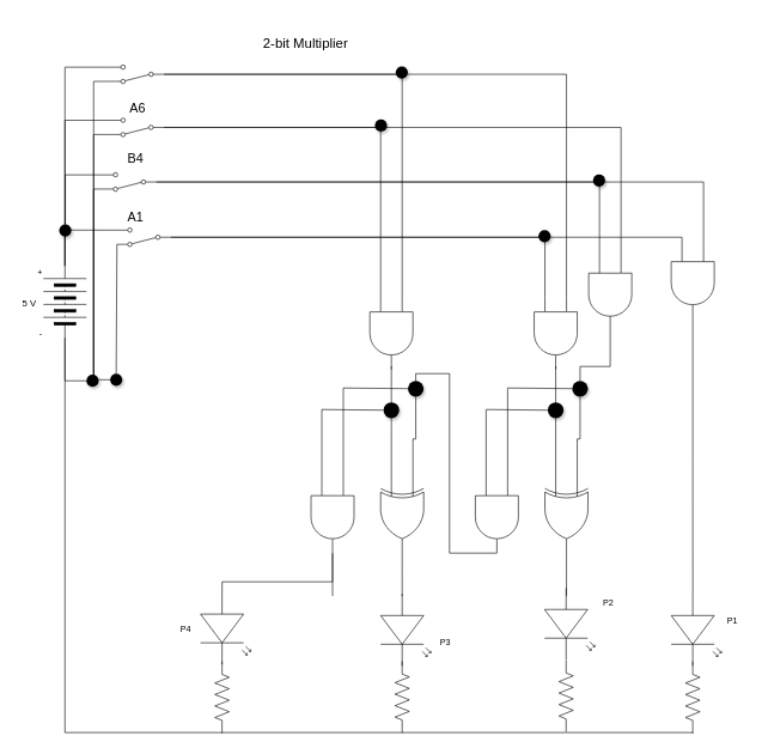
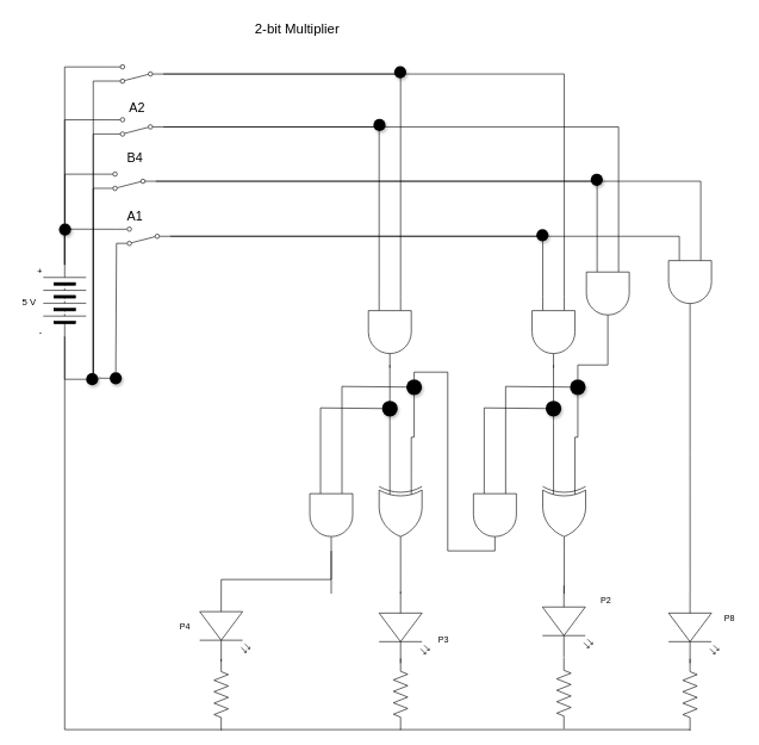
  <mxCell id="0" />
  <mxCell id="1" parent="0" />
  <mxCell id="2" style="html=1;exitX=1;exitY=0.5;exitDx=0;exitDy=0;endArrow=none;endFill=0;rounded=0;entryX=1;entryY=0.88;entryDx=0;entryDy=0;" parent="1" source="5" target="10" edge="1"><mxGeometry relative="1" as="geometry"><mxPoint x="130" y="340" as="targetPoint" /><Array as="points"><mxPoint x="90" y="320" /></Array></mxGeometry></mxCell>
  <mxCell id="3" style="edgeStyle=orthogonalEdgeStyle;rounded=0;html=1;entryX=1;entryY=0.88;entryDx=0;entryDy=0;fontSize=18;endArrow=none;endFill=0;" parent="1" source="5" target="42" edge="1"><mxGeometry relative="1" as="geometry"><Array as="points"><mxPoint x="90" y="167" /></Array></mxGeometry></mxCell>
  <mxCell id="4" style="edgeStyle=orthogonalEdgeStyle;rounded=0;html=1;entryX=1;entryY=0.88;entryDx=0;entryDy=0;fontSize=18;endArrow=none;endFill=0;" parent="1" source="5" target="43" edge="1"><mxGeometry relative="1" as="geometry"><Array as="points"><mxPoint x="90" y="93" /></Array></mxGeometry></mxCell>
  <mxCell id="5" value="" style="pointerEvents=1;verticalLabelPosition=bottom;shadow=0;dashed=0;align=center;html=1;verticalAlign=top;shape=mxgraph.electrical.miscellaneous.batteryStack;rotation=-90;" parent="1" vertex="1"><mxGeometry x="40" y="390" width="100" height="60" as="geometry" /></mxCell>
  <mxCell id="6" value="+" style="text;html=1;align=center;verticalAlign=middle;resizable=0;points=[];autosize=1;strokeColor=none;fillColor=none;" parent="1" vertex="1"><mxGeometry x="40" y="364" width="30" height="30" as="geometry" /></mxCell>
  <mxCell id="7" value="-" style="text;html=1;align=center;verticalAlign=middle;resizable=0;points=[];autosize=1;strokeColor=none;fillColor=none;" parent="1" vertex="1"><mxGeometry x="41" y="450" width="30" height="30" as="geometry" /></mxCell>
  <mxCell id="8" value="" style="verticalLabelPosition=bottom;shadow=0;dashed=0;align=center;html=1;verticalAlign=top;shape=mxgraph.electrical.opto_electronics.led_2;pointerEvents=1;fontFamily=Helvetica;fontSize=11;fontColor=default;rotation=90;" parent="1" vertex="1"><mxGeometry x="264" y="840" width="100" height="70" as="geometry" /></mxCell>
  <mxCell id="9" style="edgeStyle=none;rounded=0;html=1;exitX=1;exitY=0.12;exitDx=0;exitDy=0;endArrow=none;endFill=0;entryX=0.5;entryY=0;entryDx=0;entryDy=0;" parent="1" source="10" target="20" edge="1"><mxGeometry relative="1" as="geometry"><mxPoint x="170" y="520" as="targetPoint" /></mxGeometry></mxCell>
  <mxCell id="10" value="" style="shape=mxgraph.electrical.electro-mechanical.twoWaySwitch;aspect=fixed;elSwitchState=2;rotation=-180;" parent="1" vertex="1"><mxGeometry x="162.5" y="317" width="75" height="26" as="geometry" /></mxCell>
- <mxCell id="11" value="2-bit Multiplier" style="text;html=1;align=center;verticalAlign=middle;resizable=0;points=[];autosize=1;strokeColor=none;fillColor=none;fontSize=19;" parent="1" vertex="1"><mxGeometry x="355" y="40" width="140" height="40" as="geometry" /></mxCell>
+ <mxCell id="11" value="2-bit Multiplier" style="text;html=1;align=center;verticalAlign=middle;resizable=0;points=[];autosize=1;strokeColor=none;fillColor=none;fontSize=19;" parent="1" vertex="1"><mxGeometry x="345" y="20" width="140" height="40" as="geometry" /></mxCell>
  <mxCell id="12" value="&lt;font style=&quot;font-size: 18px;&quot;&gt;A1&lt;/font&gt;" style="text;html=1;align=center;verticalAlign=middle;resizable=0;points=[];autosize=1;strokeColor=none;fillColor=none;fontSize=11;fontFamily=Helvetica;fontColor=default;" parent="1" vertex="1"><mxGeometry x="162.5" y="282" width="50" height="40" as="geometry" /></mxCell>
  <mxCell id="13" value="5 V" style="text;html=1;align=center;verticalAlign=middle;resizable=0;points=[];autosize=1;strokeColor=none;fillColor=none;fontSize=13;" parent="1" vertex="1"><mxGeometry x="20" y="406" width="40" height="30" as="geometry" /></mxCell>
  <mxCell id="14" style="edgeStyle=orthogonalEdgeStyle;html=1;entryX=1;entryY=0.88;entryDx=0;entryDy=0;rounded=0;endArrow=none;endFill=0;" parent="1" source="15" target="18" edge="1"><mxGeometry relative="1" as="geometry"><Array as="points"><mxPoint x="91" y="243" /></Array></mxGeometry></mxCell>
  <mxCell id="15" value="" style="ellipse;whiteSpace=wrap;html=1;aspect=fixed;fontFamily=Helvetica;fontSize=11;fillColor=#000000;fontColor=#ffffff;strokeColor=none;fillStyle=solid;shadow=1;" parent="1" vertex="1"><mxGeometry x="82" y="312" width="17" height="17" as="geometry" /></mxCell>
  <mxCell id="16" value="" style="pointerEvents=1;verticalLabelPosition=bottom;shadow=0;dashed=0;align=center;html=1;verticalAlign=top;shape=mxgraph.electrical.resistors.resistor_2;rotation=-90;" parent="1" vertex="1"><mxGeometry x="259" y="961" width="100" height="20" as="geometry" /></mxCell>
  <mxCell id="17" style="edgeStyle=orthogonalEdgeStyle;rounded=0;html=1;exitX=1;exitY=0.12;exitDx=0;exitDy=0;endArrow=none;endFill=0;" parent="1" source="18" edge="1"><mxGeometry relative="1" as="geometry"><mxPoint x="130" y="530" as="targetPoint" /><Array as="points"><mxPoint x="130" y="263" /></Array></mxGeometry></mxCell>
  <mxCell id="18" value="" style="shape=mxgraph.electrical.electro-mechanical.twoWaySwitch;aspect=fixed;elSwitchState=2;rotation=-180;" parent="1" vertex="1"><mxGeometry x="142.5" y="240" width="75" height="26" as="geometry" /></mxCell>
  <mxCell id="19" style="edgeStyle=orthogonalEdgeStyle;rounded=0;html=1;entryX=0.974;entryY=0.395;entryDx=0;entryDy=0;entryPerimeter=0;endArrow=none;endFill=0;" parent="1" source="20" target="24" edge="1"><mxGeometry relative="1" as="geometry" /></mxCell>
  <mxCell id="20" value="" style="ellipse;whiteSpace=wrap;html=1;aspect=fixed;fontFamily=Helvetica;fontSize=11;fillColor=#000000;fontColor=#ffffff;strokeColor=none;fillStyle=solid;shadow=1;" parent="1" vertex="1"><mxGeometry x="153" y="520" width="17" height="17" as="geometry" /></mxCell>
  <mxCell id="21" value="" style="edgeStyle=orthogonalEdgeStyle;rounded=0;html=1;entryX=0;entryY=0.5;entryDx=0;entryDy=0;entryPerimeter=0;endArrow=none;endFill=0;" parent="1" source="5" target="24" edge="1"><mxGeometry relative="1" as="geometry"><mxPoint x="90.016" y="470" as="sourcePoint" /><mxPoint x="190" y="530" as="targetPoint" /><Array as="points" /></mxGeometry></mxCell>
  <mxCell id="22" style="edgeStyle=orthogonalEdgeStyle;rounded=0;html=1;entryX=1;entryY=0.12;entryDx=0;entryDy=0;fontSize=18;endArrow=none;endFill=0;" parent="1" source="24" target="42" edge="1"><mxGeometry relative="1" as="geometry"><Array as="points"><mxPoint x="130" y="187" /></Array></mxGeometry></mxCell>
  <mxCell id="23" style="edgeStyle=orthogonalEdgeStyle;rounded=0;html=1;entryX=1;entryY=0.12;entryDx=0;entryDy=0;fontSize=18;endArrow=none;endFill=0;" parent="1" source="24" target="43" edge="1"><mxGeometry relative="1" as="geometry"><Array as="points"><mxPoint x="130" y="113" /></Array></mxGeometry></mxCell>
  <mxCell id="24" value="" style="ellipse;whiteSpace=wrap;html=1;aspect=fixed;fontFamily=Helvetica;fontSize=11;fillColor=#000000;fontColor=#ffffff;strokeColor=none;fillStyle=solid;shadow=1;" parent="1" vertex="1"><mxGeometry x="120" y="521.5" width="17" height="17" as="geometry" /></mxCell>
  <mxCell id="25" style="edgeStyle=orthogonalEdgeStyle;rounded=0;html=1;entryX=0;entryY=0.57;entryDx=0;entryDy=0;entryPerimeter=0;endArrow=none;endFill=0;" parent="1" source="28" target="35" edge="1"><mxGeometry relative="1" as="geometry" /></mxCell>
  <mxCell id="26" style="edgeStyle=orthogonalEdgeStyle;rounded=0;html=1;exitX=0;exitY=0.75;exitDx=0;exitDy=0;exitPerimeter=0;entryX=0;entryY=0.5;entryDx=0;entryDy=0;endArrow=none;endFill=0;" parent="1" source="28" target="10" edge="1"><mxGeometry relative="1" as="geometry"><Array as="points"><mxPoint x="950" y="330" /></Array></mxGeometry></mxCell>
  <mxCell id="27" style="edgeStyle=orthogonalEdgeStyle;rounded=0;html=1;exitX=0;exitY=0.25;exitDx=0;exitDy=0;exitPerimeter=0;entryX=0;entryY=0.5;entryDx=0;entryDy=0;endArrow=none;endFill=0;" parent="1" source="28" target="18" edge="1"><mxGeometry relative="1" as="geometry"><Array as="points"><mxPoint x="980" y="253" /></Array></mxGeometry></mxCell>
  <mxCell id="28" value="" style="verticalLabelPosition=bottom;shadow=0;dashed=0;align=center;html=1;verticalAlign=top;shape=mxgraph.electrical.logic_gates.logic_gate;operation=and;rotation=90;" parent="1" vertex="1"><mxGeometry x="915" y="364" width="100" height="60" as="geometry" /></mxCell>
  <mxCell id="29" value="P4" style="text;html=1;align=center;verticalAlign=middle;resizable=0;points=[];autosize=1;strokeColor=none;fillColor=none;" parent="1" vertex="1"><mxGeometry x="237.5" y="862" width="40" height="30" as="geometry" /></mxCell>
  <mxCell id="30" value="" style="verticalLabelPosition=bottom;shadow=0;dashed=0;align=center;html=1;verticalAlign=top;shape=mxgraph.electrical.opto_electronics.led_2;pointerEvents=1;fontFamily=Helvetica;fontSize=11;fontColor=default;rotation=90;" parent="1" vertex="1"><mxGeometry x="515" y="842" width="100" height="70" as="geometry" /></mxCell>
  <mxCell id="31" value="" style="pointerEvents=1;verticalLabelPosition=bottom;shadow=0;dashed=0;align=center;html=1;verticalAlign=top;shape=mxgraph.electrical.resistors.resistor_2;rotation=-90;" parent="1" vertex="1"><mxGeometry x="510" y="960.5" width="100" height="20" as="geometry" /></mxCell>
  <mxCell id="32" value="" style="verticalLabelPosition=bottom;shadow=0;dashed=0;align=center;html=1;verticalAlign=top;shape=mxgraph.electrical.opto_electronics.led_2;pointerEvents=1;fontFamily=Helvetica;fontSize=11;fontColor=default;rotation=90;" parent="1" vertex="1"><mxGeometry x="743.5" y="833.5" width="100" height="70" as="geometry" /></mxCell>
  <mxCell id="33" style="edgeStyle=none;html=1;" edge="1" parent="1" source="34" target="32"><mxGeometry relative="1" as="geometry" /></mxCell>
  <mxCell id="34" value="" style="pointerEvents=1;verticalLabelPosition=bottom;shadow=0;dashed=0;align=center;html=1;verticalAlign=top;shape=mxgraph.electrical.resistors.resistor_2;rotation=-90;" parent="1" vertex="1"><mxGeometry x="738.5" y="959" width="100" height="20" as="geometry" /></mxCell>
  <mxCell id="35" value="" style="verticalLabelPosition=bottom;shadow=0;dashed=0;align=center;html=1;verticalAlign=top;shape=mxgraph.electrical.opto_electronics.led_2;pointerEvents=1;fontFamily=Helvetica;fontSize=11;fontColor=default;rotation=90;" parent="1" vertex="1"><mxGeometry x="920" y="842" width="100" height="70" as="geometry" /></mxCell>
  <mxCell id="36" style="edgeStyle=orthogonalEdgeStyle;rounded=0;html=1;entryX=0;entryY=0.5;entryDx=0;entryDy=0;endArrow=none;endFill=0;" edge="1" parent="1" source="37" target="5"><mxGeometry relative="1" as="geometry"><Array as="points"><mxPoint x="965" y="1020" /><mxPoint x="90" y="1020" /></Array></mxGeometry></mxCell>
  <mxCell id="37" value="" style="pointerEvents=1;verticalLabelPosition=bottom;shadow=0;dashed=0;align=center;html=1;verticalAlign=top;shape=mxgraph.electrical.resistors.resistor_2;rotation=-90;" parent="1" vertex="1"><mxGeometry x="915" y="961" width="100" height="20" as="geometry" /></mxCell>
  <mxCell id="38" value="P3" style="text;html=1;align=center;verticalAlign=middle;resizable=0;points=[];autosize=1;strokeColor=none;fillColor=none;" parent="1" vertex="1"><mxGeometry x="600" y="880" width="40" height="30" as="geometry" /></mxCell>
  <mxCell id="39" value="P2" style="text;html=1;align=center;verticalAlign=middle;resizable=0;points=[];autosize=1;strokeColor=none;fillColor=none;" parent="1" vertex="1"><mxGeometry x="827" y="824" width="40" height="30" as="geometry" /></mxCell>
- <mxCell id="40" value="P1" style="text;html=1;align=center;verticalAlign=middle;resizable=0;points=[];autosize=1;strokeColor=none;fillColor=none;" parent="1" vertex="1"><mxGeometry x="1000" y="850" width="40" height="30" as="geometry" /></mxCell>
+ <mxCell id="40" value="P8" style="text;html=1;align=center;verticalAlign=middle;resizable=0;points=[];autosize=1;strokeColor=none;fillColor=none;" parent="1" vertex="1"><mxGeometry x="1000" y="850" width="40" height="30" as="geometry" /></mxCell>
  <mxCell id="41" value="&lt;font style=&quot;font-size: 18px;&quot;&gt;B4&lt;/font&gt;" style="text;html=1;align=center;verticalAlign=middle;resizable=0;points=[];autosize=1;strokeColor=none;fillColor=none;fontSize=11;fontFamily=Helvetica;fontColor=default;" parent="1" vertex="1"><mxGeometry x="162.5" y="200" width="50" height="40" as="geometry" /></mxCell>
  <mxCell id="42" value="" style="shape=mxgraph.electrical.electro-mechanical.twoWaySwitch;aspect=fixed;elSwitchState=2;rotation=-180;" parent="1" vertex="1"><mxGeometry x="153" y="164" width="75" height="26" as="geometry" /></mxCell>
  <mxCell id="43" value="" style="shape=mxgraph.electrical.electro-mechanical.twoWaySwitch;aspect=fixed;elSwitchState=2;rotation=-180;" parent="1" vertex="1"><mxGeometry x="153" y="90" width="75" height="26" as="geometry" /></mxCell>
- <mxCell id="44" value="A6" style="text;html=1;align=center;verticalAlign=middle;resizable=0;points=[];autosize=1;strokeColor=none;fillColor=none;fontSize=18;" parent="1" vertex="1"><mxGeometry x="165.5" width="50" height="40" as="geometry" y="130" /></mxCell>
+ <mxCell id="44" value="A2" style="text;html=1;align=center;verticalAlign=middle;resizable=0;points=[];autosize=1;strokeColor=none;fillColor=none;fontSize=18;" parent="1" vertex="1"><mxGeometry x="165.5" width="50" height="40" as="geometry" y="130" /></mxCell>
  <mxCell id="45" style="edgeStyle=orthogonalEdgeStyle;html=1;entryX=0;entryY=0.57;entryDx=0;entryDy=0;entryPerimeter=0;rounded=0;endArrow=none;endFill=0;" edge="1" parent="1" source="69" target="8"><mxGeometry relative="1" as="geometry"><Array as="points"><mxPoint x="463" y="810" /><mxPoint x="310" y="810" /><mxPoint x="310" y="825" /></Array></mxGeometry></mxCell>
  <mxCell id="46" style="edgeStyle=orthogonalEdgeStyle;rounded=0;html=1;exitX=0;exitY=0.75;exitDx=0;exitDy=0;exitPerimeter=0;entryX=0;entryY=0.5;entryDx=0;entryDy=0;endArrow=none;endFill=0;" edge="1" parent="1" source="48" target="10"><mxGeometry relative="1" as="geometry" /></mxCell>
  <mxCell id="47" style="edgeStyle=orthogonalEdgeStyle;rounded=0;html=1;exitX=0;exitY=0.25;exitDx=0;exitDy=0;exitPerimeter=0;entryX=0;entryY=0.5;entryDx=0;entryDy=0;endArrow=none;endFill=0;" edge="1" parent="1" source="48" target="43"><mxGeometry relative="1" as="geometry" /></mxCell>
  <mxCell id="48" value="" style="verticalLabelPosition=bottom;shadow=0;dashed=0;align=center;html=1;verticalAlign=top;shape=mxgraph.electrical.logic_gates.logic_gate;operation=and;rotation=90;" vertex="1" parent="1"><mxGeometry x="724" y="434" width="100" height="60" as="geometry" /></mxCell>
  <mxCell id="49" style="edgeStyle=orthogonalEdgeStyle;rounded=0;html=1;exitX=0;exitY=0.75;exitDx=0;exitDy=0;exitPerimeter=0;entryX=0;entryY=0.5;entryDx=0;entryDy=0;endArrow=none;endFill=0;" edge="1" parent="1" source="51" target="42"><mxGeometry relative="1" as="geometry" /></mxCell>
  <mxCell id="50" style="edgeStyle=orthogonalEdgeStyle;rounded=0;html=1;exitX=0;exitY=0.25;exitDx=0;exitDy=0;exitPerimeter=0;entryX=0;entryY=0.5;entryDx=0;entryDy=0;endArrow=none;endFill=0;" edge="1" parent="1" source="51" target="43"><mxGeometry relative="1" as="geometry" /></mxCell>
  <mxCell id="51" value="" style="verticalLabelPosition=bottom;shadow=0;dashed=0;align=center;html=1;verticalAlign=top;shape=mxgraph.electrical.logic_gates.logic_gate;operation=and;rotation=90;" vertex="1" parent="1"><mxGeometry x="495" y="434" width="100" height="60" as="geometry" /></mxCell>
  <mxCell id="52" style="edgeStyle=orthogonalEdgeStyle;rounded=0;html=1;exitX=1;exitY=0.5;exitDx=0;exitDy=0;exitPerimeter=0;entryX=0;entryY=0.5;entryDx=0;entryDy=0;endArrow=none;endFill=0;" edge="1" parent="1" source="55" target="62"><mxGeometry relative="1" as="geometry"><Array as="points"><mxPoint x="850" y="510" /><mxPoint x="808" y="510" /></Array></mxGeometry></mxCell>
  <mxCell id="53" style="edgeStyle=orthogonalEdgeStyle;rounded=0;html=1;exitX=0;exitY=0.75;exitDx=0;exitDy=0;exitPerimeter=0;endArrow=none;endFill=0;entryX=0;entryY=0.5;entryDx=0;entryDy=0;" edge="1" parent="1" source="55" target="18"><mxGeometry relative="1" as="geometry"><mxPoint x="260" y="270" as="targetPoint" /></mxGeometry></mxCell>
  <mxCell id="54" style="edgeStyle=orthogonalEdgeStyle;rounded=0;html=1;exitX=0;exitY=0.25;exitDx=0;exitDy=0;exitPerimeter=0;entryX=0;entryY=0.5;entryDx=0;entryDy=0;endArrow=none;endFill=0;" edge="1" parent="1" source="55" target="42"><mxGeometry relative="1" as="geometry" /></mxCell>
  <mxCell id="55" value="" style="verticalLabelPosition=bottom;shadow=0;dashed=0;align=center;html=1;verticalAlign=top;shape=mxgraph.electrical.logic_gates.logic_gate;operation=and;rotation=90;" vertex="1" parent="1"><mxGeometry x="800" y="380" width="100" height="60" as="geometry" /></mxCell>
  <mxCell id="56" style="edgeStyle=orthogonalEdgeStyle;rounded=0;html=1;fontSize=18;endArrow=none;endFill=0;" parent="1" source="57" edge="1"><mxGeometry relative="1" as="geometry"><mxPoint x="789" y="830" as="targetPoint" /></mxGeometry></mxCell>
  <mxCell id="57" value="" style="verticalLabelPosition=bottom;shadow=0;dashed=0;align=center;html=1;verticalAlign=top;shape=mxgraph.electrical.logic_gates.logic_gate;operation=xor;fontSize=18;rotation=90;" parent="1" vertex="1"><mxGeometry x="739" y="690" width="100" height="60" as="geometry" /></mxCell>
  <mxCell id="58" style="edgeStyle=orthogonalEdgeStyle;rounded=0;html=1;entryX=0;entryY=0.5;entryDx=0;entryDy=0;endArrow=none;endFill=0;" edge="1" parent="1" source="59" target="72"><mxGeometry relative="1" as="geometry"><Array as="points"><mxPoint x="626" y="770" /><mxPoint x="626" y="520" /><mxPoint x="579" y="520" /></Array></mxGeometry></mxCell>
  <mxCell id="59" value="" style="verticalLabelPosition=bottom;shadow=0;dashed=0;align=center;html=1;verticalAlign=top;shape=mxgraph.electrical.logic_gates.logic_gate;operation=and;fontSize=18;rotation=90;" parent="1" vertex="1"><mxGeometry x="642" y="690" width="100" height="60" as="geometry" /></mxCell>
  <mxCell id="60" style="edgeStyle=orthogonalEdgeStyle;rounded=0;html=1;entryX=0;entryY=0.25;entryDx=0;entryDy=0;entryPerimeter=0;fontSize=18;endArrow=none;endFill=0;" parent="1" source="62" target="59" edge="1"><mxGeometry relative="1" as="geometry"><Array as="points"><mxPoint x="707" y="540" /></Array></mxGeometry></mxCell>
  <mxCell id="61" style="edgeStyle=orthogonalEdgeStyle;rounded=0;html=1;entryX=0;entryY=0.25;entryDx=0;entryDy=0;entryPerimeter=0;endArrow=none;endFill=0;" edge="1" parent="1" source="62" target="57"><mxGeometry relative="1" as="geometry" /></mxCell>
  <mxCell id="62" value="" style="ellipse;whiteSpace=wrap;html=1;aspect=fixed;fontFamily=Helvetica;fontSize=11;fillColor=#000000;fontColor=#ffffff;strokeColor=none;fillStyle=solid;shadow=1;rotation=90;" parent="1" vertex="1"><mxGeometry x="797" y="530" width="22" height="22" as="geometry" /></mxCell>
  <mxCell id="63" value="" style="edgeStyle=orthogonalEdgeStyle;rounded=0;html=1;exitX=0;exitY=0.75;exitDx=0;exitDy=0;exitPerimeter=0;fontSize=18;endArrow=none;endFill=0;entryX=1.022;entryY=0.498;entryDx=0;entryDy=0;entryPerimeter=0;" parent="1" source="57" edge="1"><mxGeometry relative="1" as="geometry"><mxPoint x="774" y="510" as="targetPoint" /><mxPoint x="774" y="670" as="sourcePoint" /><Array as="points" /></mxGeometry></mxCell>
  <mxCell id="64" style="edgeStyle=orthogonalEdgeStyle;rounded=0;html=1;entryX=0;entryY=0.75;entryDx=0;entryDy=0;entryPerimeter=0;fontSize=18;endArrow=none;endFill=0;" parent="1" source="65" target="59" edge="1"><mxGeometry relative="1" as="geometry"><Array as="points"><mxPoint x="677" y="570" /></Array></mxGeometry></mxCell>
  <mxCell id="65" value="" style="ellipse;whiteSpace=wrap;html=1;aspect=fixed;fontFamily=Helvetica;fontSize=11;fillColor=#000000;fontColor=#ffffff;strokeColor=none;fillStyle=solid;shadow=1;rotation=90;" parent="1" vertex="1"><mxGeometry x="763" y="560" width="22" height="22" as="geometry" /></mxCell>
  <mxCell id="66" style="edgeStyle=orthogonalEdgeStyle;rounded=0;html=1;fontSize=18;endArrow=none;endFill=0;" edge="1" parent="1" source="67"><mxGeometry relative="1" as="geometry"><mxPoint x="560" y="830" as="targetPoint" /></mxGeometry></mxCell>
  <mxCell id="67" value="" style="verticalLabelPosition=bottom;shadow=0;dashed=0;align=center;html=1;verticalAlign=top;shape=mxgraph.electrical.logic_gates.logic_gate;operation=xor;fontSize=18;rotation=90;" vertex="1" parent="1"><mxGeometry x="510" y="690" width="100" height="60" as="geometry" /></mxCell>
  <mxCell id="68" style="edgeStyle=orthogonalEdgeStyle;rounded=0;html=1;fontSize=18;endArrow=none;endFill=0;" edge="1" parent="1" source="69"><mxGeometry relative="1" as="geometry"><mxPoint x="463" y="830" as="targetPoint" /></mxGeometry></mxCell>
  <mxCell id="69" value="" style="verticalLabelPosition=bottom;shadow=0;dashed=0;align=center;html=1;verticalAlign=top;shape=mxgraph.electrical.logic_gates.logic_gate;operation=and;fontSize=18;rotation=90;" vertex="1" parent="1"><mxGeometry x="413" y="690" width="100" height="60" as="geometry" /></mxCell>
  <mxCell id="70" style="edgeStyle=orthogonalEdgeStyle;rounded=0;html=1;entryX=0;entryY=0.25;entryDx=0;entryDy=0;entryPerimeter=0;fontSize=18;endArrow=none;endFill=0;" edge="1" parent="1" source="72" target="69"><mxGeometry relative="1" as="geometry"><Array as="points"><mxPoint x="478" y="540" /></Array></mxGeometry></mxCell>
  <mxCell id="71" style="edgeStyle=orthogonalEdgeStyle;rounded=0;html=1;entryX=0;entryY=0.25;entryDx=0;entryDy=0;entryPerimeter=0;endArrow=none;endFill=0;" edge="1" parent="1" source="72" target="67"><mxGeometry relative="1" as="geometry" /></mxCell>
  <mxCell id="72" value="" style="ellipse;whiteSpace=wrap;html=1;aspect=fixed;fontFamily=Helvetica;fontSize=11;fillColor=#000000;fontColor=#ffffff;strokeColor=none;fillStyle=solid;shadow=1;rotation=90;" vertex="1" parent="1"><mxGeometry x="568" y="530" width="22" height="22" as="geometry" /></mxCell>
  <mxCell id="73" value="" style="edgeStyle=orthogonalEdgeStyle;rounded=0;html=1;exitX=0;exitY=0.75;exitDx=0;exitDy=0;exitPerimeter=0;fontSize=18;endArrow=none;endFill=0;entryX=1.022;entryY=0.498;entryDx=0;entryDy=0;entryPerimeter=0;" edge="1" parent="1" source="67"><mxGeometry relative="1" as="geometry"><mxPoint x="545" y="510" as="targetPoint" /><mxPoint x="545" y="670" as="sourcePoint" /><Array as="points" /></mxGeometry></mxCell>
  <mxCell id="74" style="edgeStyle=orthogonalEdgeStyle;rounded=0;html=1;entryX=0;entryY=0.75;entryDx=0;entryDy=0;entryPerimeter=0;fontSize=18;endArrow=none;endFill=0;" edge="1" parent="1" source="75" target="69"><mxGeometry relative="1" as="geometry"><Array as="points"><mxPoint x="448" y="570" /></Array></mxGeometry></mxCell>
  <mxCell id="75" value="" style="ellipse;whiteSpace=wrap;html=1;aspect=fixed;fontFamily=Helvetica;fontSize=11;fillColor=#000000;fontColor=#ffffff;strokeColor=none;fillStyle=solid;shadow=1;rotation=90;" vertex="1" parent="1"><mxGeometry x="534" y="560" width="22" height="22" as="geometry" /></mxCell>
  <mxCell id="76" value="" style="ellipse;whiteSpace=wrap;html=1;aspect=fixed;fontFamily=Helvetica;fontSize=11;fillColor=#000000;fontColor=#ffffff;strokeColor=none;fillStyle=solid;shadow=1;" vertex="1" parent="1"><mxGeometry x="551" y="92" width="17" height="17" as="geometry" /></mxCell>
  <mxCell id="77" value="" style="ellipse;whiteSpace=wrap;html=1;aspect=fixed;fontFamily=Helvetica;fontSize=11;fillColor=#000000;fontColor=#ffffff;strokeColor=none;fillStyle=solid;shadow=1;" vertex="1" parent="1"><mxGeometry x="522" y="166" width="17" height="17" as="geometry" /></mxCell>
  <mxCell id="78" value="" style="ellipse;whiteSpace=wrap;html=1;aspect=fixed;fontFamily=Helvetica;fontSize=11;fillColor=#000000;fontColor=#ffffff;strokeColor=none;fillStyle=solid;shadow=1;" vertex="1" parent="1"><mxGeometry x="750" y="320" width="17" height="17" as="geometry" /></mxCell>
  <mxCell id="79" value="" style="ellipse;whiteSpace=wrap;html=1;aspect=fixed;fontFamily=Helvetica;fontSize=11;fillColor=#000000;fontColor=#ffffff;strokeColor=none;fillStyle=solid;shadow=1;" vertex="1" parent="1"><mxGeometry x="826" y="242.5" width="17" height="17" as="geometry" /></mxCell>
